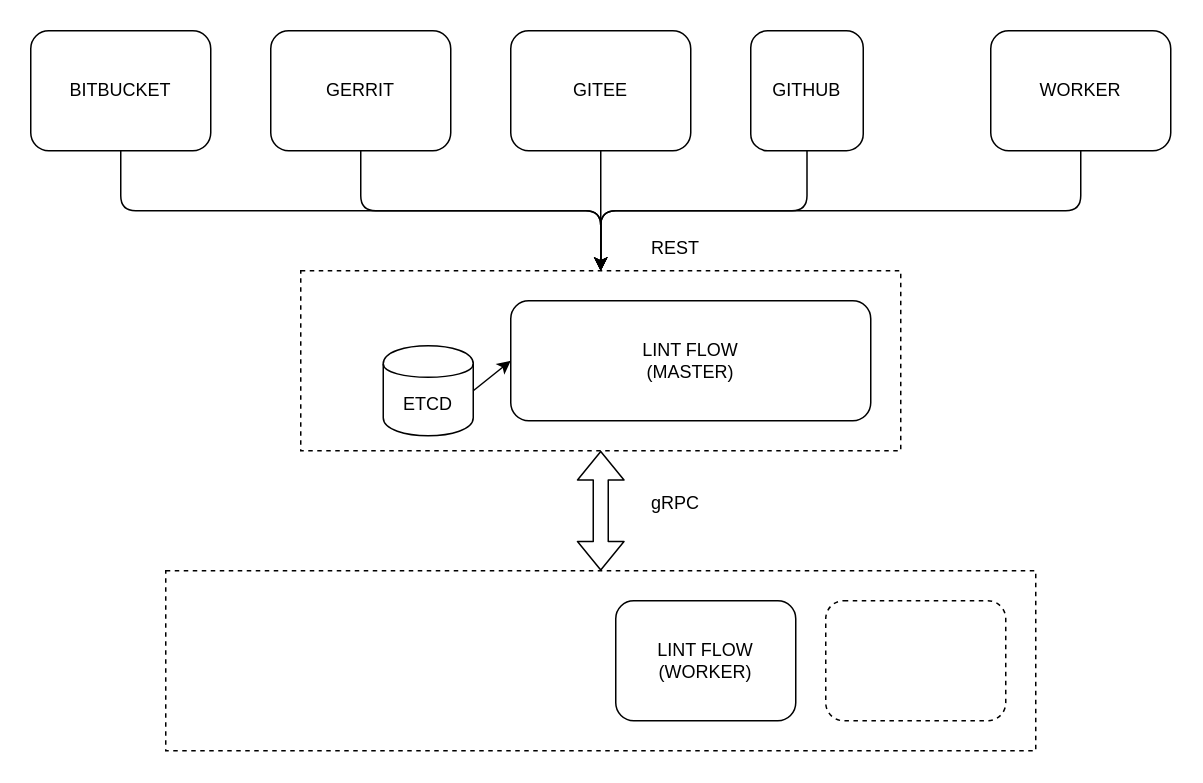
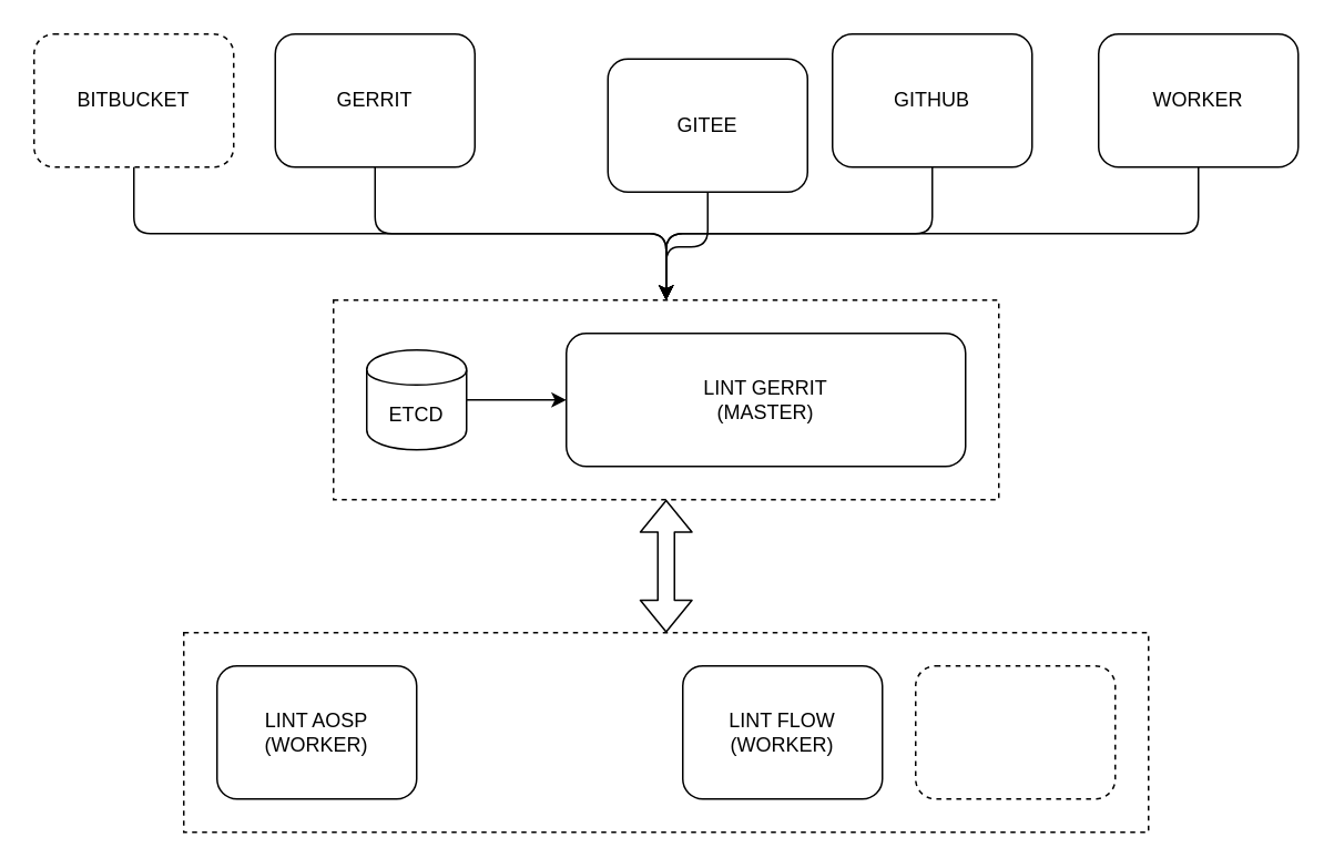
  <mxCell id="0" />
  <mxCell id="1" parent="0" />
  <mxCell id="2" value="" style="rounded=0;whiteSpace=wrap;html=1;dashed=1;" parent="1" vertex="1"><mxGeometry x="200" y="180" width="400" height="120" as="geometry" /></mxCell>
  <mxCell id="3" value="" style="rounded=0;whiteSpace=wrap;html=1;dashed=1;" parent="1" vertex="1"><mxGeometry x="110" y="380" width="580" height="120" as="geometry" /></mxCell>
- <mxCell id="4" value="&lt;span&gt;BITBUCKET&lt;/span&gt;" style="rounded=1;whiteSpace=wrap;html=1;" parent="1" vertex="1"><mxGeometry x="20" y="20" width="120" height="80" as="geometry" /></mxCell>
- <mxCell id="5" value="&lt;span&gt;GERRIT&lt;/span&gt;" style="rounded=1;whiteSpace=wrap;html=1;" parent="1" vertex="1"><mxGeometry x="180" y="20" width="120" height="80" as="geometry" /></mxCell>
- <mxCell id="6" value="&lt;span&gt;GITEE&lt;/span&gt;" style="rounded=1;whiteSpace=wrap;html=1;" parent="1" vertex="1"><mxGeometry x="340" y="20" width="120" height="80" as="geometry" /></mxCell>
- <mxCell id="7" value="GITHUB" style="rounded=1;whiteSpace=wrap;html=1;" parent="1" vertex="1"><mxGeometry x="500" y="20" width="75" height="80" as="geometry" /></mxCell>
- <mxCell id="8" value="LINT FLOW&lt;br&gt;(MASTER)" style="rounded=1;whiteSpace=wrap;html=1;" parent="1" vertex="1"><mxGeometry x="340" y="200" width="240" height="80" as="geometry" /></mxCell>
+ <mxCell id="4" value="&lt;span&gt;BITBUCKET&lt;/span&gt;" style="rounded=1;whiteSpace=wrap;html=1;dashed=1;" parent="1" vertex="1"><mxGeometry x="20" y="20" width="120" height="80" as="geometry" /></mxCell>
+ <mxCell id="5" value="&lt;span&gt;GERRIT&lt;/span&gt;" style="rounded=1;whiteSpace=wrap;html=1;" parent="1" vertex="1"><mxGeometry x="165" y="20" width="120" height="80" as="geometry" /></mxCell>
+ <mxCell id="6" value="&lt;span&gt;GITEE&lt;/span&gt;" style="rounded=1;whiteSpace=wrap;html=1;" parent="1" vertex="1"><mxGeometry x="365" y="35" width="120" height="80" as="geometry" /></mxCell>
+ <mxCell id="7" value="GITHUB" style="rounded=1;whiteSpace=wrap;html=1;" parent="1" vertex="1"><mxGeometry x="500" y="20" width="120" height="80" as="geometry" /></mxCell>
+ <mxCell id="8" value="LINT GERRIT&lt;br&gt;(MASTER)" style="rounded=1;whiteSpace=wrap;html=1;" parent="1" vertex="1"><mxGeometry x="340" y="200" width="240" height="80" as="geometry" /></mxCell>
  <mxCell id="9" value="" style="edgeStyle=elbowEdgeStyle;elbow=vertical;endArrow=classic;html=1;exitX=0.5;exitY=1;exitDx=0;exitDy=0;entryX=0.5;entryY=0;entryDx=0;entryDy=0;" parent="1" source="4" target="2" edge="1"><mxGeometry width="50" height="50" relative="1" as="geometry"><mxPoint x="230" y="470" as="sourcePoint" /><mxPoint x="280" y="420" as="targetPoint" /><Array as="points"><mxPoint x="280" y="140" /></Array></mxGeometry></mxCell>
  <mxCell id="10" value="" style="edgeStyle=elbowEdgeStyle;elbow=vertical;endArrow=classic;html=1;exitX=0.5;exitY=1;exitDx=0;exitDy=0;entryX=0.5;entryY=0;entryDx=0;entryDy=0;" parent="1" source="5" target="2" edge="1"><mxGeometry width="50" height="50" relative="1" as="geometry"><mxPoint x="330" y="460" as="sourcePoint" /><mxPoint x="380" y="400" as="targetPoint" /><Array as="points"><mxPoint x="360" y="140" /></Array></mxGeometry></mxCell>
  <mxCell id="11" value="" style="edgeStyle=elbowEdgeStyle;elbow=vertical;endArrow=classic;html=1;exitX=0.5;exitY=1;exitDx=0;exitDy=0;entryX=0.5;entryY=0;entryDx=0;entryDy=0;" parent="1" source="6" target="2" edge="1"><mxGeometry width="50" height="50" relative="1" as="geometry"><mxPoint x="500" y="380" as="sourcePoint" /><mxPoint x="550" y="330" as="targetPoint" /></mxGeometry></mxCell>
  <mxCell id="12" value="" style="edgeStyle=elbowEdgeStyle;elbow=vertical;endArrow=classic;html=1;exitX=0.5;exitY=1;exitDx=0;exitDy=0;entryX=0.5;entryY=0;entryDx=0;entryDy=0;" parent="1" source="7" target="2" edge="1"><mxGeometry width="50" height="50" relative="1" as="geometry"><mxPoint x="540" y="390" as="sourcePoint" /><mxPoint x="590" y="340" as="targetPoint" /></mxGeometry></mxCell>
  <mxCell id="13" value="" style="rounded=1;whiteSpace=wrap;html=1;dashed=1;" parent="1" vertex="1"><mxGeometry x="550" y="400" width="120" height="80" as="geometry" /></mxCell>
  <mxCell id="14" value="" style="shape=flexArrow;endArrow=classic;startArrow=classic;html=1;entryX=0.5;entryY=1;entryDx=0;entryDy=0;exitX=0.5;exitY=0;exitDx=0;exitDy=0;" parent="1" source="3" target="2" edge="1"><mxGeometry width="50" height="50" relative="1" as="geometry"><mxPoint x="380" y="340" as="sourcePoint" /><mxPoint x="430" y="290" as="targetPoint" /></mxGeometry></mxCell>
- <mxCell id="15" value="gRPC" style="text;html=1;strokeColor=none;fillColor=none;align=center;verticalAlign=middle;whiteSpace=wrap;rounded=0;" parent="1" vertex="1"><mxGeometry x="410" y="320" width="80" height="30" as="geometry" /></mxCell>
- <mxCell id="16" value="REST" style="text;html=1;strokeColor=none;fillColor=none;align=center;verticalAlign=middle;whiteSpace=wrap;rounded=0;" parent="1" vertex="1"><mxGeometry x="410" y="150" width="80" height="30" as="geometry" /></mxCell>
- <mxCell id="17" value="ETCD" style="shape=cylinder;whiteSpace=wrap;html=1;boundedLbl=1;backgroundOutline=1;" parent="1" vertex="1"><mxGeometry x="255" y="230" width="60" height="60" as="geometry" /></mxCell>
+ <mxCell id="17" value="ETCD" style="shape=cylinder;whiteSpace=wrap;html=1;boundedLbl=1;backgroundOutline=1;" parent="1" vertex="1"><mxGeometry x="220" y="210" width="60" height="60" as="geometry" /></mxCell>
  <mxCell id="18" value="LINT FLOW&lt;br&gt;(WORKER)" style="rounded=1;whiteSpace=wrap;html=1;" parent="1" vertex="1"><mxGeometry x="410" y="400" width="120" height="80" as="geometry" /></mxCell>
+ <mxCell id="19" value="LINT AOSP&lt;br&gt;(WORKER)" style="rounded=1;whiteSpace=wrap;html=1;" parent="1" vertex="1"><mxGeometry x="130" y="400" width="120" height="80" as="geometry" /></mxCell>
  <mxCell id="20" value="&lt;span&gt;WORKER&lt;/span&gt;" style="rounded=1;whiteSpace=wrap;html=1;" parent="1" vertex="1"><mxGeometry x="660" y="20" width="120" height="80" as="geometry" /></mxCell>
  <mxCell id="21" value="" style="edgeStyle=elbowEdgeStyle;elbow=vertical;endArrow=classic;html=1;exitX=0.5;exitY=1;exitDx=0;exitDy=0;entryX=0.5;entryY=0;entryDx=0;entryDy=0;" parent="1" source="20" target="2" edge="1"><mxGeometry width="50" height="50" relative="1" as="geometry"><mxPoint x="740" y="240" as="sourcePoint" /><mxPoint x="790" y="190" as="targetPoint" /></mxGeometry></mxCell>
  <mxCell id="22" value="" style="endArrow=classic;html=1;exitX=1;exitY=0.5;exitDx=0;exitDy=0;" parent="1" source="17" edge="1"><mxGeometry width="50" height="50" relative="1" as="geometry"><mxPoint x="-70" y="430" as="sourcePoint" /><mxPoint x="340" y="240" as="targetPoint" /></mxGeometry></mxCell>
